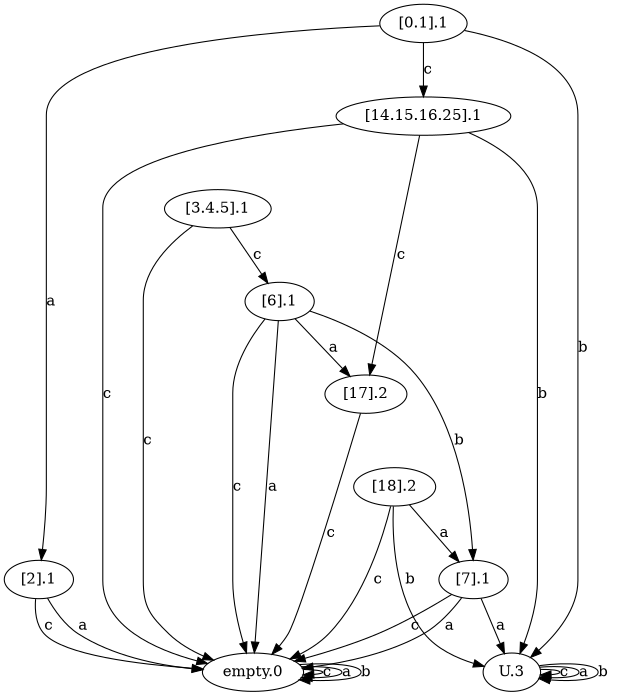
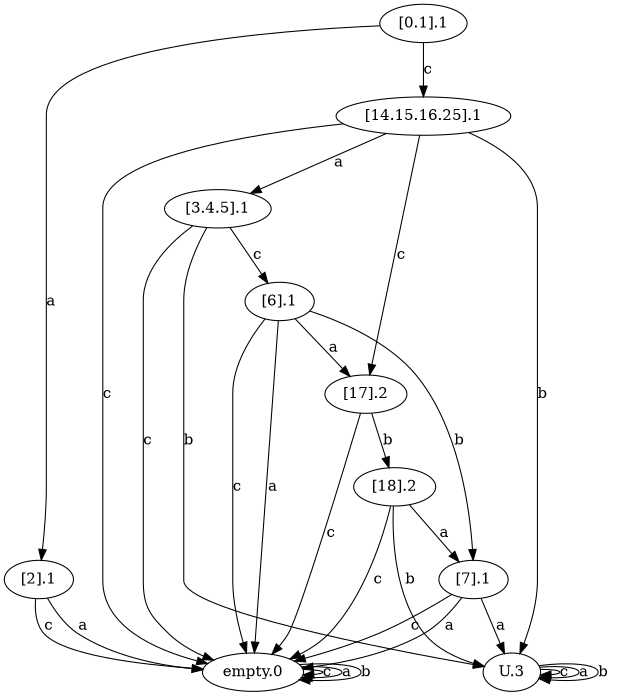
  digraph {
    "[0.1].1"
    "[2].1"
    "[14.15.16.25].1"
    "empty.0"
    "[3.4.5].1"
    "[17].2"
    "U.3"
    "[6].1"
    "[18].2"
    "[7].1"
    "[0.1].1" -> "[2].1" [label=a]
    "[0.1].1" -> "[14.15.16.25].1" [label=c]
    "[2].1" -> "empty.0" [label=c]
    "[2].1" -> "empty.0" [label=a]
    "[14.15.16.25].1" -> "empty.0" [label=c]
+   "[14.15.16.25].1" -> "[3.4.5].1" [label=a]
    "[14.15.16.25].1" -> "[17].2" [label=c]
    "[14.15.16.25].1" -> "U.3" [label=b]
    "empty.0" -> "empty.0" [label=c]
    "empty.0" -> "empty.0" [label=a]
    "empty.0" -> "empty.0" [label=b]
    "[3.4.5].1" -> "empty.0" [label=c]
-   "[0.1].1" -> "U.3" [label=b]
+   "[3.4.5].1" -> "U.3" [label=b]
    "[3.4.5].1" -> "[6].1" [label=c]
    "[17].2" -> "empty.0" [label=c]
+   "[17].2" -> "[18].2" [label=b]
    "U.3" -> "U.3" [label=c]
    "U.3" -> "U.3" [label=a]
    "U.3" -> "U.3" [label=b]
    "[6].1" -> "empty.0" [label=c]
    "[6].1" -> "empty.0" [label=a]
    "[6].1" -> "[17].2" [label=a]
    "[6].1" -> "[7].1" [label=b]
    "[18].2" -> "empty.0" [label=c]
    "[18].2" -> "U.3" [label=b]
    "[18].2" -> "[7].1" [label=a]
    "[7].1" -> "empty.0" [label=c]
    "[7].1" -> "empty.0" [label=a]
    "[7].1" -> "U.3" [label=a]
  }
